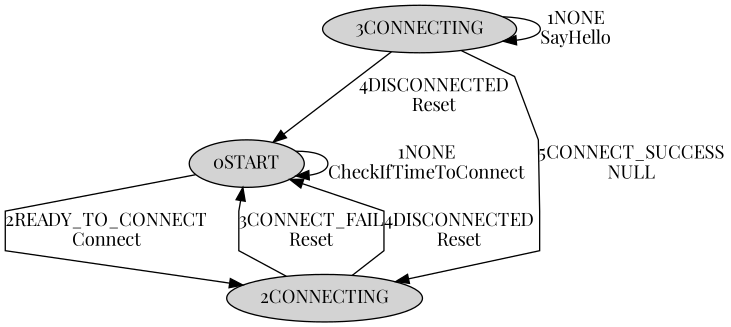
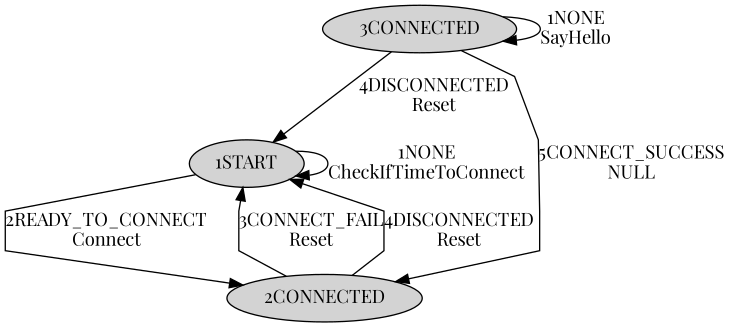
  digraph {
    fontname="Playfair Display"
    splines=polyline
    node [fontname="Playfair Display" style=filled]
    edge [fontname="Playfair Display"]
-   n1 [label="0START"]
-   n2 [label="2CONNECTING"]
-   n3 [label="3CONNECTING"]
+   n1 [label="1START"]
+   n2 [label="2CONNECTED"]
+   n3 [label="3CONNECTED"]
    n1 -> n1 [label="1NONE\nCheckIfTimeToConnect"]
    n1 -> n2 [label="2READY_TO_CONNECT\nConnect"]
    n2 -> n1 [label="3CONNECT_FAIL\nReset"]
    n2 -> n1 [label="4DISCONNECTED\nReset"]
    n3 -> n1 [label="4DISCONNECTED\nReset"]
    n3 -> n2 [label="5CONNECT_SUCCESS\nNULL"]
    n3 -> n3 [label="1NONE\nSayHello"]
  }
